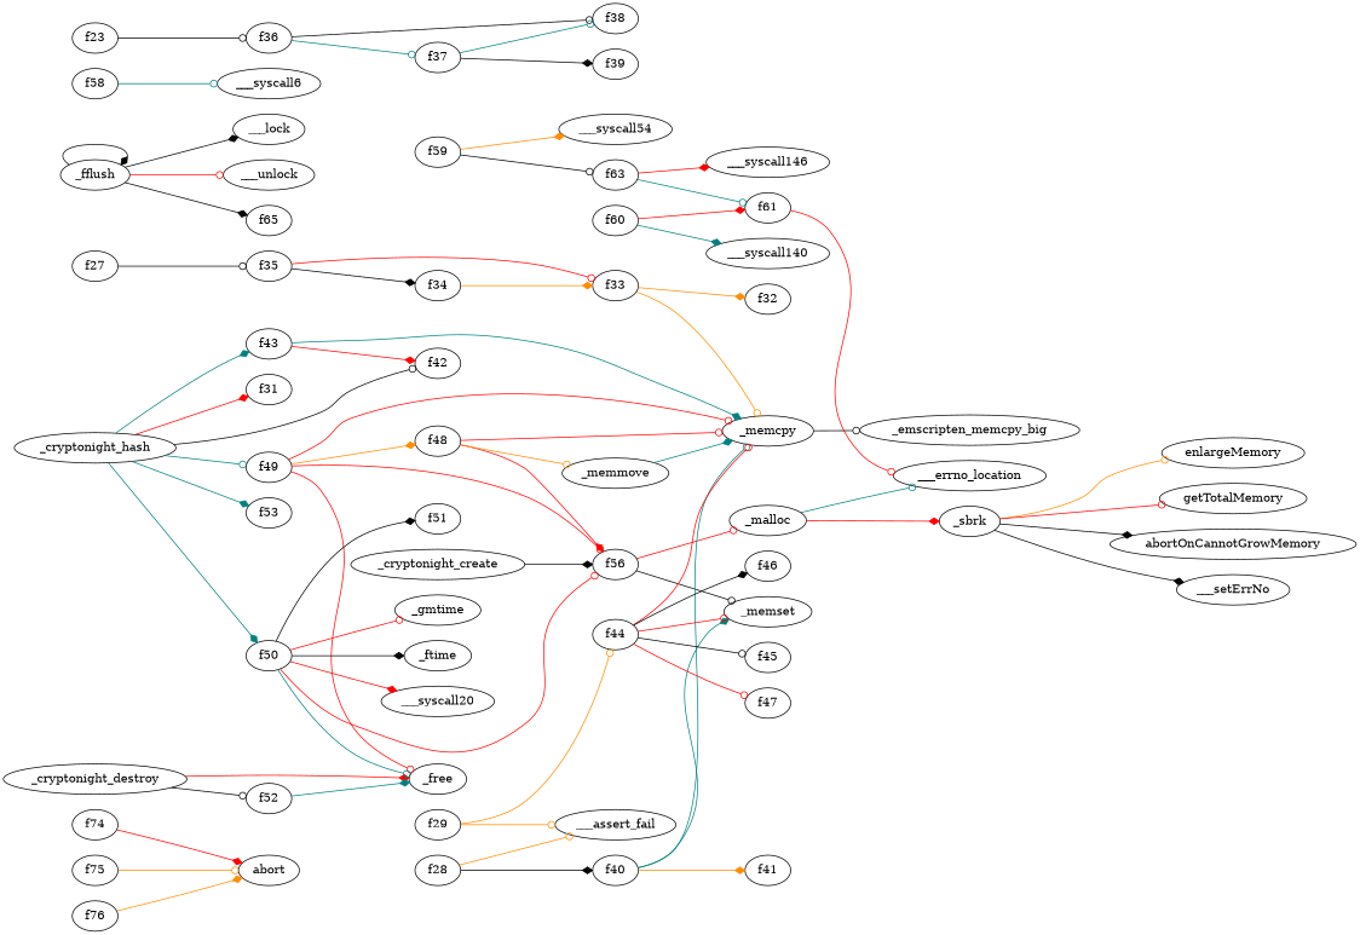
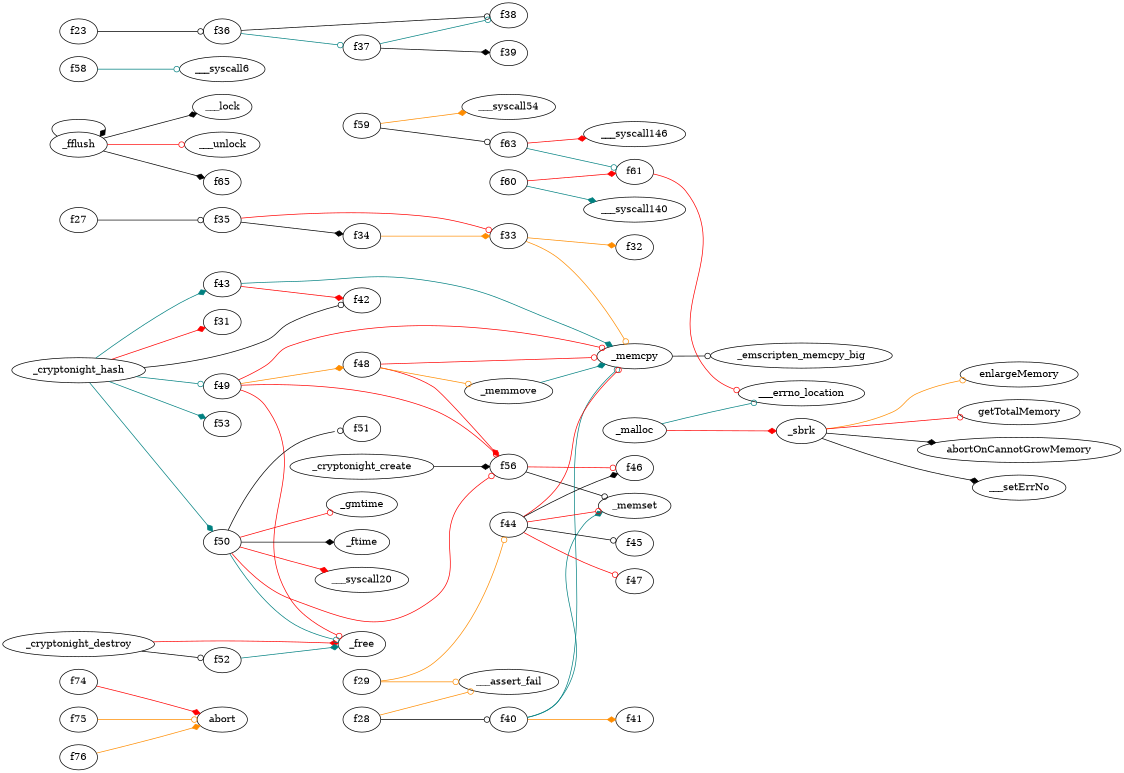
  strict digraph {
    rankdir=LR
    edge [arrowhead=odot color=red]
    n1 [label=abort]
    n2 [label=enlargeMemory]
    n3 [label=getTotalMemory]
    n4 [label=abortOnCannotGrowMemory]
    n5 [label=_gmtime]
    n6 [label=___lock]
    n7 [label=___syscall6]
    n8 [label=___setErrNo]
    n9 [label=___unlock]
    n10 [label=_ftime]
    n11 [label=_emscripten_memcpy_big]
    n12 [label=___syscall54]
    n13 [label=___syscall140]
    n14 [label=___syscall20]
    n15 [label=___assert_fail]
    n16 [label=___syscall146]
    n17 [label=f23]
    n18 [label=f36]
    n19 [label=f37]
    n20 [label=f38]
    n21 [label=_cryptonight_create]
    n22 [label=f56]
    n23 [label=_memset]
    n24 [label=_malloc]
    n25 [label=_cryptonight_destroy]
    n26 [label=f52]
    n27 [label=_free]
    n28 [label=_cryptonight_hash]
    n29 [label=f31]
    n30 [label=f42]
    n31 [label=f43]
    n32 [label=f49]
    n33 [label=f50]
    n34 [label=f53]
    n35 [label=_memcpy]
    n36 [label=f48]
    n37 [label=f51]
    n38 [label=f27]
    n39 [label=f35]
    n40 [label=f33]
    n41 [label=f34]
    n42 [label=f28]
    n43 [label=f40]
    n44 [label=f41]
    n45 [label=f29]
    n46 [label=f44]
    n47 [label=f45]
    n48 [label=f46]
    n49 [label=f47]
    n50 [label=f32]
    n51 [label=f39]
    n52 [label=_memmove]
    n53 [label=___errno_location]
    n54 [label=_sbrk]
    n55 [label=f58]
    n56 [label=f61]
    n57 [label=f59]
    n58 [label=f63]
    n59 [label=f60]
    n60 [label=_fflush]
    n61 [label=f65]
    n62 [label=f74]
    n63 [label=f75]
    n64 [label=f76]
    n17 -> n18 [color=black]
    n18 -> n19 [color=teal]
    n18 -> n20 [color=black]
    n19 -> n20 [color=teal]
    n19 -> n51 [arrowhead=diamond color=black]
    n21 -> n22 [arrowhead=diamond color=black]
    n22 -> n23 [color=black]
-   n22 -> n24
+   n22 -> n48
    n24 -> n53 [color=teal]
    n24 -> n54 [arrowhead=diamond]
    n25 -> n26 [color=black]
    n25 -> n27 [arrowhead=diamond]
    n26 -> n27 [arrowhead=diamond color=teal]
    n28 -> n29 [arrowhead=diamond]
    n28 -> n30 [color=black]
    n28 -> n31 [arrowhead=diamond color=teal]
    n28 -> n32 [color=teal]
    n28 -> n33 [arrowhead=diamond color=teal]
    n28 -> n34 [arrowhead=diamond color=teal]
    n31 -> n30 [arrowhead=diamond]
    n31 -> n35 [arrowhead=diamond color=teal]
    n32 -> n22
    n32 -> n27
    n32 -> n35
    n32 -> n36 [arrowhead=diamond color=darkorange]
    n33 -> n5
    n33 -> n10 [arrowhead=diamond color=black]
    n33 -> n14 [arrowhead=diamond]
    n33 -> n22
    n33 -> n27 [color=teal]
-   n33 -> n37 [arrowhead=diamond color=black]
+   n33 -> n37 [color=black]
    n35 -> n11 [color=black]
    n36 -> n22 [arrowhead=diamond]
    n36 -> n35
    n36 -> n52 [color=darkorange]
    n38 -> n39 [color=black]
    n39 -> n40
    n39 -> n41 [arrowhead=diamond color=black]
    n40 -> n35 [color=darkorange]
    n40 -> n50 [arrowhead=diamond color=darkorange]
    n41 -> n40 [arrowhead=diamond color=darkorange]
    n42 -> n15 [color=darkorange]
-   n42 -> n43 [arrowhead=diamond color=black]
+   n42 -> n43 [color=black]
    n43 -> n23 [arrowhead=diamond color=teal]
    n43 -> n35 [color=teal]
    n43 -> n44 [arrowhead=diamond color=darkorange]
    n45 -> n15 [color=darkorange]
    n45 -> n46 [color=darkorange]
    n46 -> n23
    n46 -> n35
    n46 -> n47 [color=black]
    n46 -> n48 [arrowhead=diamond color=black]
    n46 -> n49
    n52 -> n35 [arrowhead=diamond color=teal]
    n54 -> n2 [color=darkorange]
    n54 -> n3
    n54 -> n4 [arrowhead=diamond color=black]
    n54 -> n8 [arrowhead=diamond color=black]
    n55 -> n7 [color=teal]
    n56 -> n53
    n57 -> n12 [arrowhead=diamond color=darkorange]
    n57 -> n58 [color=black]
    n58 -> n16 [arrowhead=diamond]
    n58 -> n56 [color=teal]
    n59 -> n13 [arrowhead=diamond color=teal]
    n59 -> n56 [arrowhead=diamond]
    n60 -> n6 [arrowhead=diamond color=black]
    n60 -> n9
    n60 -> n60 [arrowhead=diamond color=black]
    n60 -> n61 [arrowhead=diamond color=black]
    n62 -> n1 [arrowhead=diamond]
    n63 -> n1 [color=darkorange]
    n64 -> n1 [arrowhead=diamond color=darkorange]
  }
